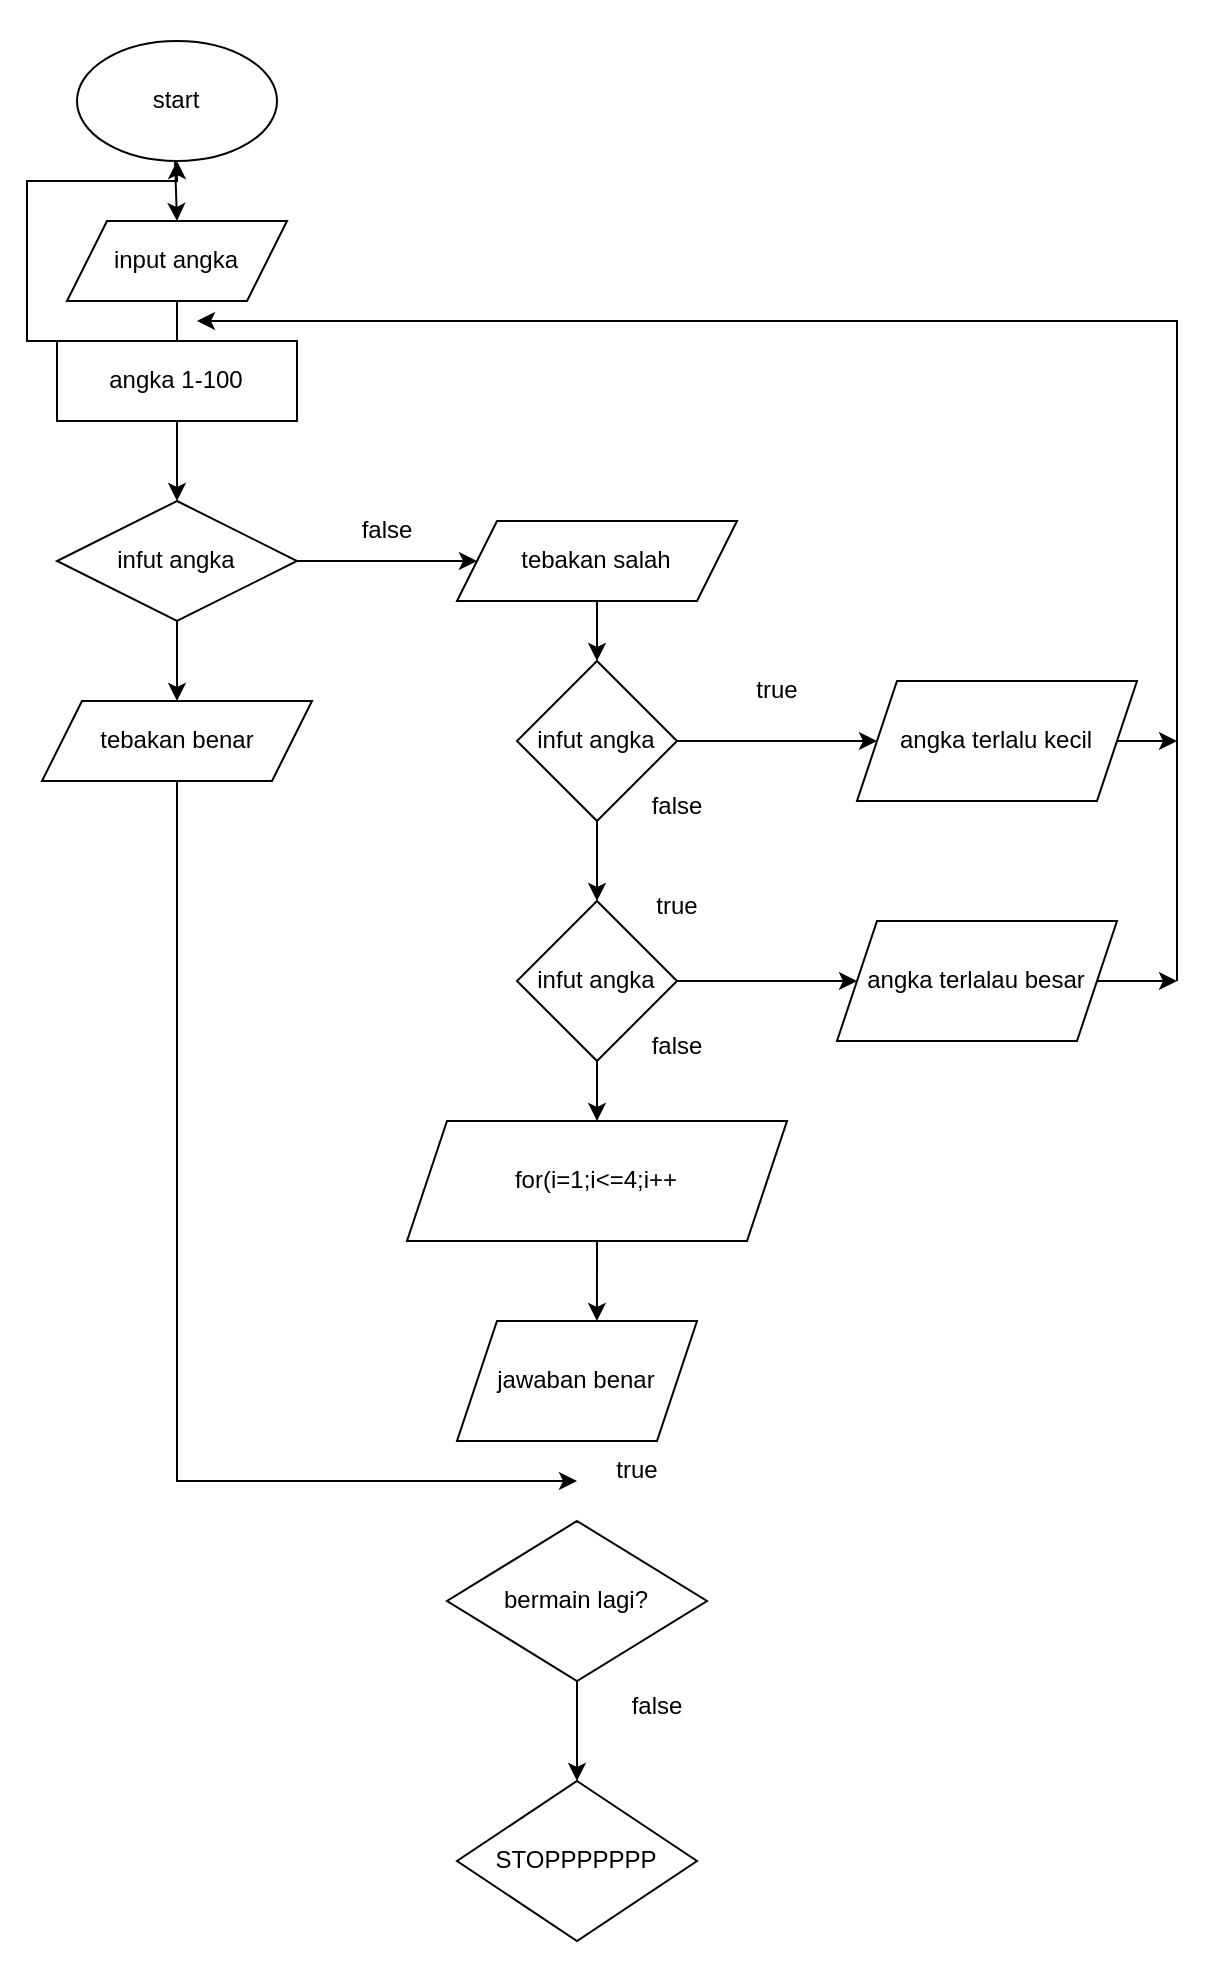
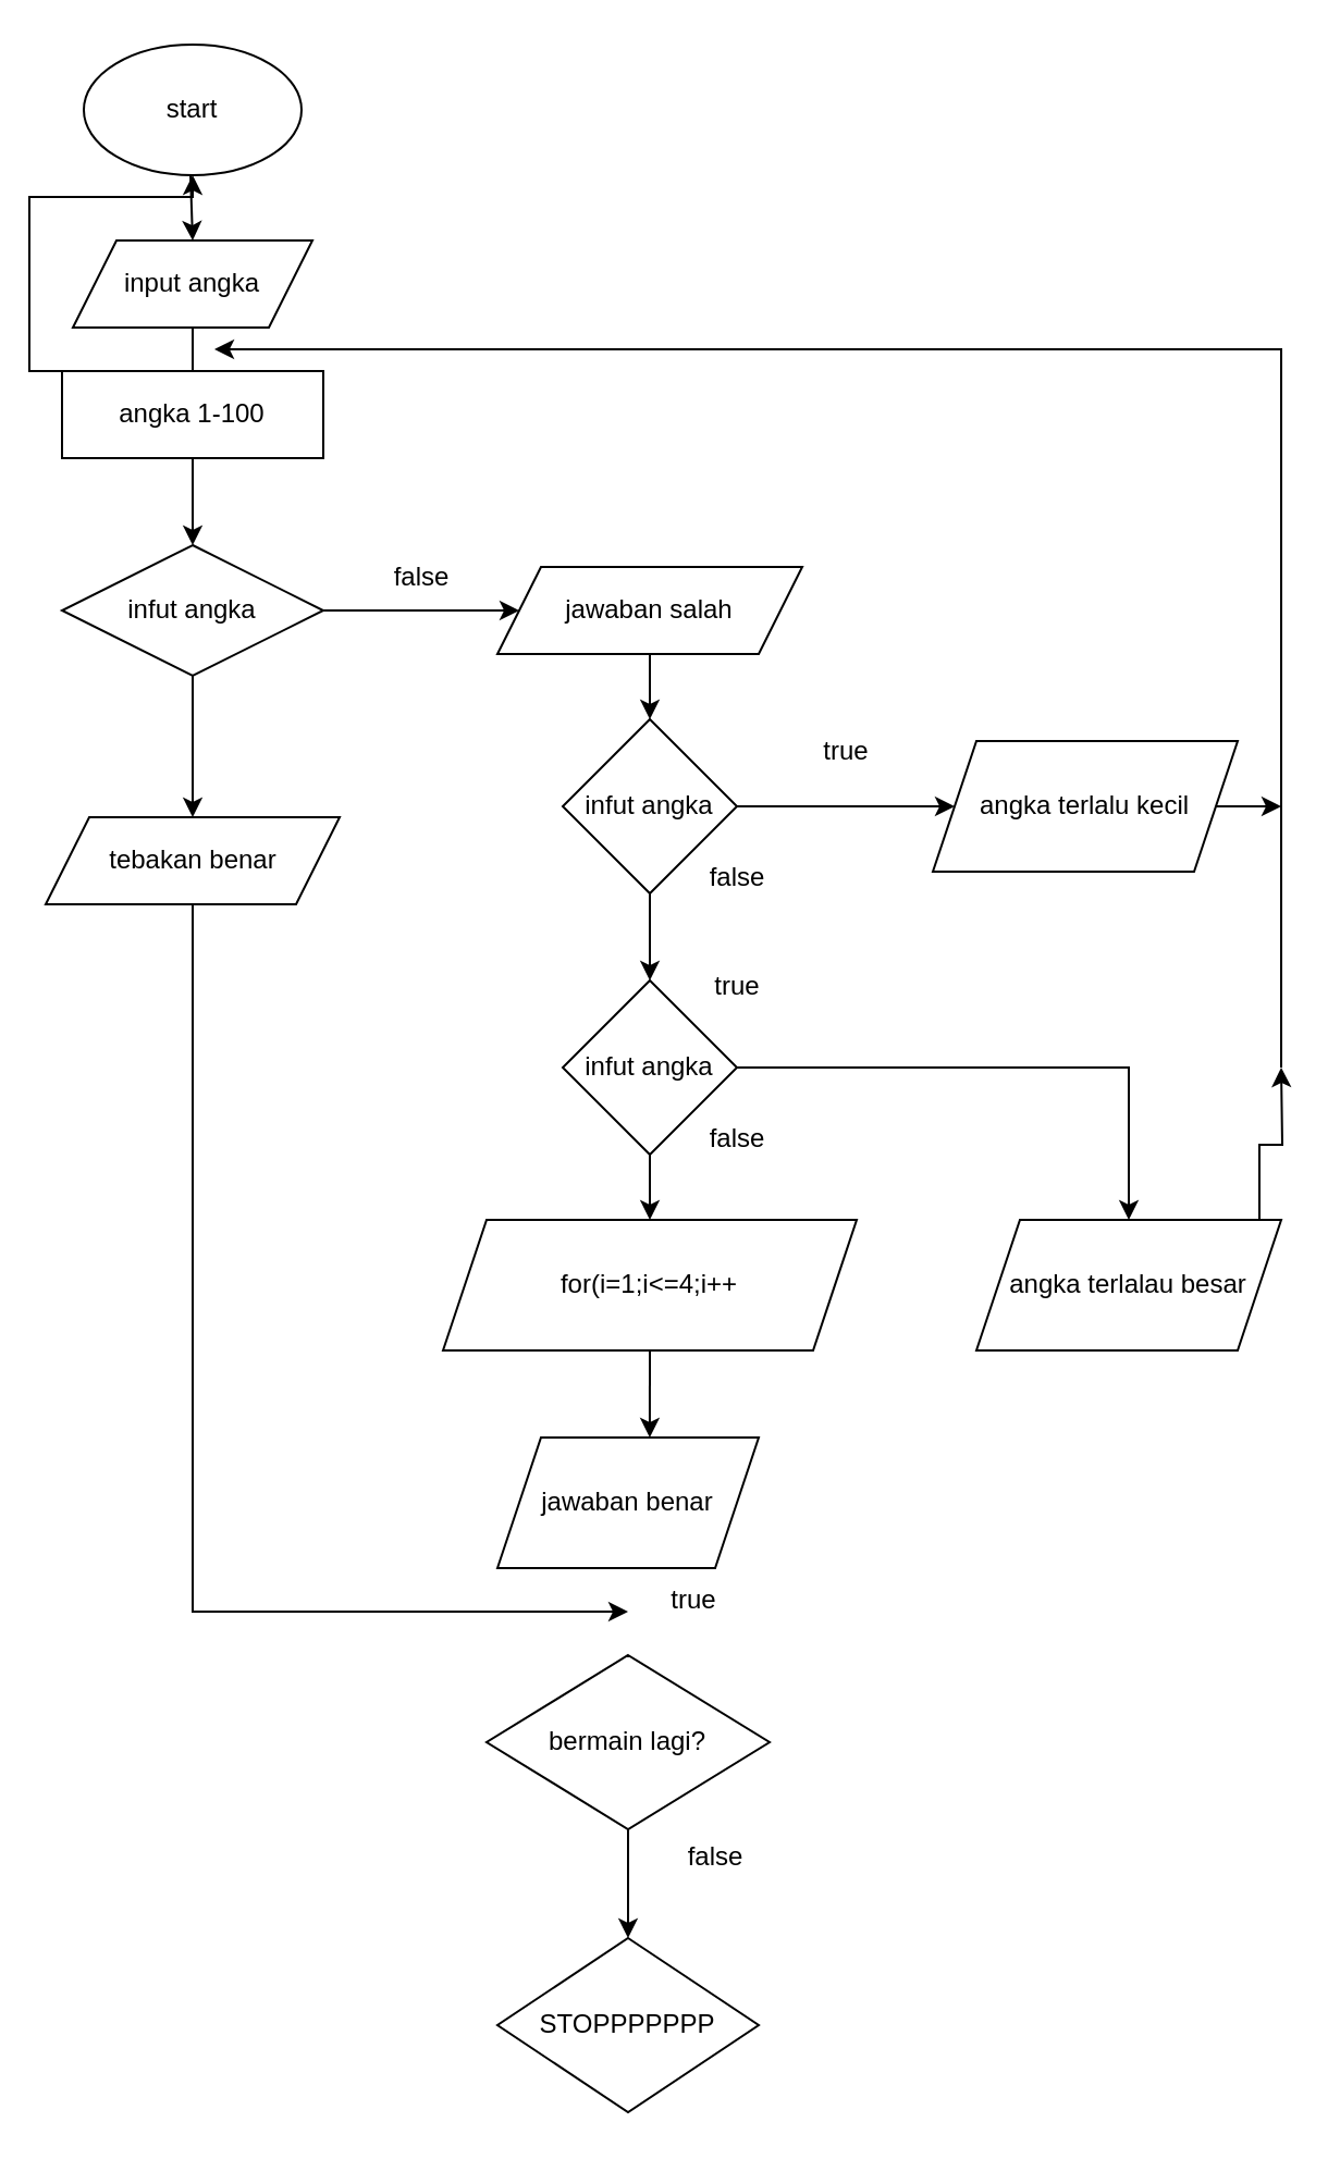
  <mxCell id="0" />
  <mxCell id="1" parent="0" />
  <mxCell id="2" value="start" style="ellipse;whiteSpace=wrap;html=1;" vertex="1" parent="1"><mxGeometry x="38" y="20" width="100" height="60" as="geometry" /></mxCell>
  <mxCell id="3" style="edgeStyle=orthogonalEdgeStyle;rounded=0;orthogonalLoop=1;jettySize=auto;html=1;exitX=0.5;exitY=1;exitDx=0;exitDy=0;" edge="1" parent="1" source="4" target="2"><mxGeometry relative="1" as="geometry" /></mxCell>
  <mxCell id="4" value="input angka" style="shape=parallelogram;perimeter=parallelogramPerimeter;whiteSpace=wrap;html=1;fixedSize=1;" vertex="1" parent="1"><mxGeometry x="33" y="110" width="110" height="40" as="geometry" /></mxCell>
  <mxCell id="5" value="" style="endArrow=classic;html=1;rounded=0;" edge="1" parent="1"><mxGeometry width="50" height="50" relative="1" as="geometry"><mxPoint x="87" y="80" as="sourcePoint" /><mxPoint x="88" y="110" as="targetPoint" /></mxGeometry></mxCell>
  <mxCell id="6" value="" style="edgeStyle=orthogonalEdgeStyle;rounded=0;orthogonalLoop=1;jettySize=auto;html=1;" edge="1" parent="1" source="7" target="10"><mxGeometry relative="1" as="geometry" /></mxCell>
  <mxCell id="7" value="angka 1-100" style="rounded=0;whiteSpace=wrap;html=1;" vertex="1" parent="1"><mxGeometry x="28" y="170" width="120" height="40" as="geometry" /></mxCell>
  <mxCell id="8" style="edgeStyle=orthogonalEdgeStyle;rounded=0;orthogonalLoop=1;jettySize=auto;html=1;exitX=1;exitY=0.5;exitDx=0;exitDy=0;" edge="1" parent="1" source="10" target="12"><mxGeometry relative="1" as="geometry" /></mxCell>
  <mxCell id="9" style="edgeStyle=orthogonalEdgeStyle;rounded=0;orthogonalLoop=1;jettySize=auto;html=1;exitX=0.5;exitY=1;exitDx=0;exitDy=0;entryX=0.5;entryY=0;entryDx=0;entryDy=0;" edge="1" parent="1" source="10" target="13"><mxGeometry relative="1" as="geometry" /></mxCell>
  <mxCell id="10" value="infut angka" style="rhombus;whiteSpace=wrap;html=1;" vertex="1" parent="1"><mxGeometry x="28" y="250" width="120" height="60" as="geometry" /></mxCell>
  <mxCell id="11" style="edgeStyle=orthogonalEdgeStyle;rounded=0;orthogonalLoop=1;jettySize=auto;html=1;exitX=0.5;exitY=1;exitDx=0;exitDy=0;" edge="1" parent="1" source="12" target="16"><mxGeometry relative="1" as="geometry" /></mxCell>
- <mxCell id="12" value="tebakan salah" style="shape=parallelogram;perimeter=parallelogramPerimeter;whiteSpace=wrap;html=1;fixedSize=1;" vertex="1" parent="1"><mxGeometry x="228" y="260" width="140" height="40" as="geometry" /></mxCell>
- <mxCell id="13" value="tebakan benar" style="shape=parallelogram;perimeter=parallelogramPerimeter;whiteSpace=wrap;html=1;fixedSize=1;" vertex="1" parent="1"><mxGeometry x="20.5" y="350" width="135" height="40" as="geometry" /></mxCell>
+ <mxCell id="12" value="jawaban salah" style="shape=parallelogram;perimeter=parallelogramPerimeter;whiteSpace=wrap;html=1;fixedSize=1;" vertex="1" parent="1"><mxGeometry x="228" y="260" width="140" height="40" as="geometry" /></mxCell>
+ <mxCell id="13" value="tebakan benar" style="shape=parallelogram;perimeter=parallelogramPerimeter;whiteSpace=wrap;html=1;fixedSize=1;" vertex="1" parent="1"><mxGeometry x="20.5" y="375" width="135" height="40" as="geometry" /></mxCell>
  <mxCell id="14" style="edgeStyle=orthogonalEdgeStyle;rounded=0;orthogonalLoop=1;jettySize=auto;html=1;" edge="1" parent="1" source="16"><mxGeometry relative="1" as="geometry"><mxPoint x="298" y="450" as="targetPoint" /></mxGeometry></mxCell>
  <mxCell id="15" style="edgeStyle=orthogonalEdgeStyle;rounded=0;orthogonalLoop=1;jettySize=auto;html=1;exitX=1;exitY=0.5;exitDx=0;exitDy=0;" edge="1" parent="1" source="16" target="21"><mxGeometry relative="1" as="geometry" /></mxCell>
  <mxCell id="16" value="infut angka" style="rhombus;whiteSpace=wrap;html=1;" vertex="1" parent="1"><mxGeometry x="258" y="330" width="80" height="80" as="geometry" /></mxCell>
  <mxCell id="17" style="edgeStyle=orthogonalEdgeStyle;rounded=0;orthogonalLoop=1;jettySize=auto;html=1;exitX=1;exitY=0.5;exitDx=0;exitDy=0;" edge="1" parent="1" source="19" target="23"><mxGeometry relative="1" as="geometry" /></mxCell>
  <mxCell id="18" style="edgeStyle=orthogonalEdgeStyle;rounded=0;orthogonalLoop=1;jettySize=auto;html=1;exitX=0.5;exitY=1;exitDx=0;exitDy=0;" edge="1" parent="1" source="19"><mxGeometry relative="1" as="geometry"><mxPoint x="298" y="560" as="targetPoint" /></mxGeometry></mxCell>
  <mxCell id="19" value="infut angka" style="rhombus;whiteSpace=wrap;html=1;" vertex="1" parent="1"><mxGeometry x="258" y="450" width="80" height="80" as="geometry" /></mxCell>
  <mxCell id="20" style="edgeStyle=orthogonalEdgeStyle;rounded=0;orthogonalLoop=1;jettySize=auto;html=1;exitX=1;exitY=0.5;exitDx=0;exitDy=0;" edge="1" parent="1" source="21"><mxGeometry relative="1" as="geometry"><mxPoint x="588" y="370" as="targetPoint" /></mxGeometry></mxCell>
  <mxCell id="21" value="angka terlalu kecil" style="shape=parallelogram;perimeter=parallelogramPerimeter;whiteSpace=wrap;html=1;fixedSize=1;" vertex="1" parent="1"><mxGeometry x="428" y="340" width="140" height="60" as="geometry" /></mxCell>
  <mxCell id="22" style="edgeStyle=orthogonalEdgeStyle;rounded=0;orthogonalLoop=1;jettySize=auto;html=1;exitX=1;exitY=0.5;exitDx=0;exitDy=0;" edge="1" parent="1" source="23"><mxGeometry relative="1" as="geometry"><mxPoint x="588" y="490" as="targetPoint" /></mxGeometry></mxCell>
- <mxCell id="23" value="angka terlalau besar" style="shape=parallelogram;perimeter=parallelogramPerimeter;whiteSpace=wrap;html=1;fixedSize=1;" vertex="1" parent="1"><mxGeometry x="418" y="460" width="140" height="60" as="geometry" /></mxCell>
+ <mxCell id="23" value="angka terlalau besar" style="shape=parallelogram;perimeter=parallelogramPerimeter;whiteSpace=wrap;html=1;fixedSize=1;" vertex="1" parent="1"><mxGeometry x="448" y="560" width="140" height="60" as="geometry" /></mxCell>
  <mxCell id="24" value="for(i=1;i&amp;lt;=4;i++" style="shape=parallelogram;perimeter=parallelogramPerimeter;whiteSpace=wrap;html=1;fixedSize=1;" vertex="1" parent="1"><mxGeometry x="203" y="560" width="190" height="60" as="geometry" /></mxCell>
  <mxCell id="25" value="jawaban benar" style="shape=parallelogram;perimeter=parallelogramPerimeter;whiteSpace=wrap;html=1;fixedSize=1;" vertex="1" parent="1"><mxGeometry x="228" y="660" width="120" height="60" as="geometry" /></mxCell>
  <mxCell id="26" style="edgeStyle=orthogonalEdgeStyle;rounded=0;orthogonalLoop=1;jettySize=auto;html=1;exitX=0.5;exitY=1;exitDx=0;exitDy=0;entryX=0.583;entryY=0;entryDx=0;entryDy=0;entryPerimeter=0;" edge="1" parent="1" source="24" target="25"><mxGeometry relative="1" as="geometry" /></mxCell>
  <mxCell id="27" value="" style="endArrow=classic;html=1;rounded=0;" edge="1" parent="1"><mxGeometry width="50" height="50" relative="1" as="geometry"><mxPoint x="588" y="490" as="sourcePoint" /><mxPoint x="98" y="160" as="targetPoint" /><Array as="points"><mxPoint x="588" y="340" /><mxPoint x="588" y="160" /></Array></mxGeometry></mxCell>
  <mxCell id="28" value="" style="endArrow=classic;html=1;rounded=0;exitX=0.5;exitY=1;exitDx=0;exitDy=0;" edge="1" parent="1" source="13"><mxGeometry width="50" height="50" relative="1" as="geometry"><mxPoint x="108" y="420" as="sourcePoint" /><mxPoint x="288" y="740" as="targetPoint" /><Array as="points"><mxPoint x="88" y="470" /><mxPoint x="88" y="740" /><mxPoint x="148" y="740" /><mxPoint x="198" y="740" /></Array></mxGeometry></mxCell>
  <mxCell id="29" value="" style="edgeStyle=orthogonalEdgeStyle;rounded=0;orthogonalLoop=1;jettySize=auto;html=1;" edge="1" parent="1" source="30" target="31"><mxGeometry relative="1" as="geometry" /></mxCell>
  <mxCell id="30" value="bermain lagi?" style="rhombus;whiteSpace=wrap;html=1;" vertex="1" parent="1"><mxGeometry x="223" y="760" width="130" height="80" as="geometry" /></mxCell>
  <mxCell id="31" value="STOPPPPPPP" style="rhombus;whiteSpace=wrap;html=1;" vertex="1" parent="1"><mxGeometry x="228" y="890" width="120" height="80" as="geometry" /></mxCell>
  <mxCell id="32" value="false" style="text;html=1;align=center;verticalAlign=middle;resizable=0;points=[];autosize=1;strokeColor=none;fillColor=none;" vertex="1" parent="1"><mxGeometry x="168" y="250" width="50" height="30" as="geometry" /></mxCell>
  <mxCell id="33" value="true" style="text;html=1;align=center;verticalAlign=middle;resizable=0;points=[];autosize=1;strokeColor=none;fillColor=none;" vertex="1" parent="1"><mxGeometry x="368" y="330" width="40" height="30" as="geometry" /></mxCell>
  <mxCell id="34" value="false" style="text;html=1;align=center;verticalAlign=middle;resizable=0;points=[];autosize=1;strokeColor=none;fillColor=none;" vertex="1" parent="1"><mxGeometry x="313" y="388" width="50" height="30" as="geometry" /></mxCell>
  <mxCell id="35" value="true" style="text;html=1;align=center;verticalAlign=middle;resizable=0;points=[];autosize=1;strokeColor=none;fillColor=none;" vertex="1" parent="1"><mxGeometry x="318" y="438" width="40" height="30" as="geometry" /></mxCell>
  <mxCell id="36" value="false" style="text;html=1;align=center;verticalAlign=middle;resizable=0;points=[];autosize=1;strokeColor=none;fillColor=none;" vertex="1" parent="1"><mxGeometry x="313" y="508" width="50" height="30" as="geometry" /></mxCell>
  <mxCell id="37" value="true" style="text;html=1;align=center;verticalAlign=middle;resizable=0;points=[];autosize=1;strokeColor=none;fillColor=none;" vertex="1" parent="1"><mxGeometry x="298" y="720" width="40" height="30" as="geometry" /></mxCell>
  <mxCell id="38" value="false" style="text;html=1;align=center;verticalAlign=middle;resizable=0;points=[];autosize=1;strokeColor=none;fillColor=none;" vertex="1" parent="1"><mxGeometry x="303" y="838" width="50" height="30" as="geometry" /></mxCell>
